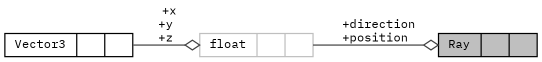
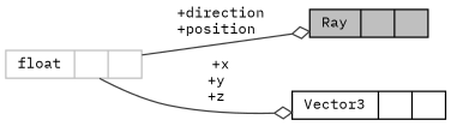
  digraph {
    fontname="IBM Plex Mono"
    rankdir=LR
    node [color=black fillcolor=white fontname="IBM Plex Mono" fontsize=10 shape=record style=filled]
    edge [arrowhead=odiamond color=grey25 fontname="IBM Plex Mono" fontsize=10 labelfontname=Helvetica labelfontsize=10 style=solid]
    n1 [fillcolor=grey75 fontcolor=black height=0.2 label="{Ray\n||}" width=0.4]
    n2 [height=0.2 label="{Vector3\n||}" width=0.4]
    n3 [color=grey75 height=0.2 label="{float\n||}" width=0.4]
    n3 -> n1 [label=" +direction\n+position"]
-   n2 -> n3 [label=" +x\n+y\n+z"]
+   n3 -> n2 [label=" +x\n+y\n+z"]
  }
